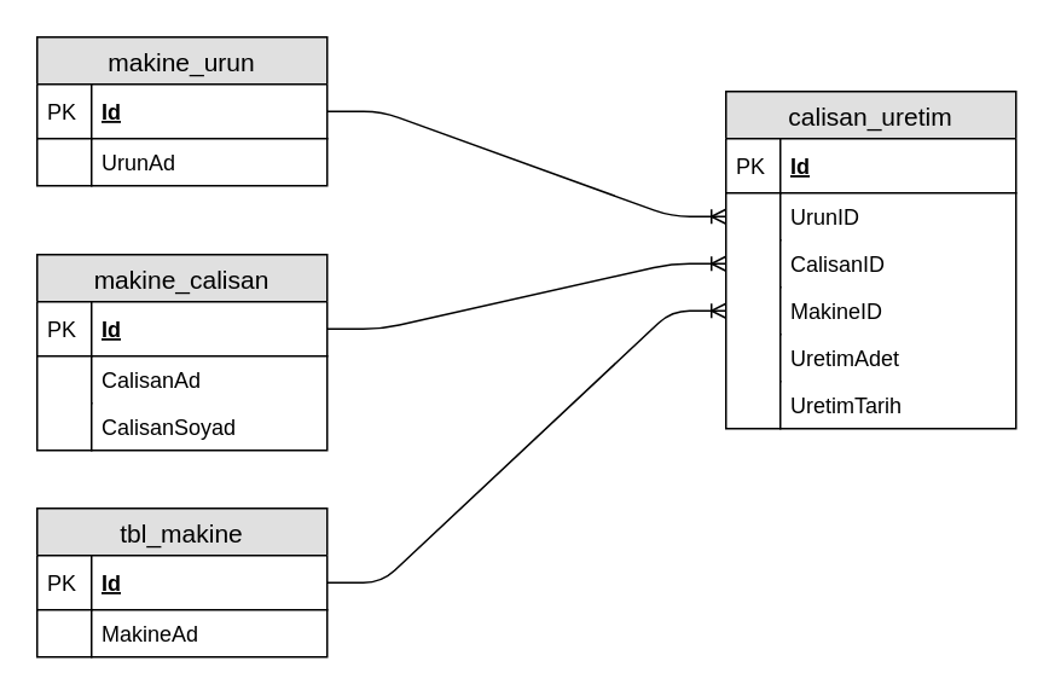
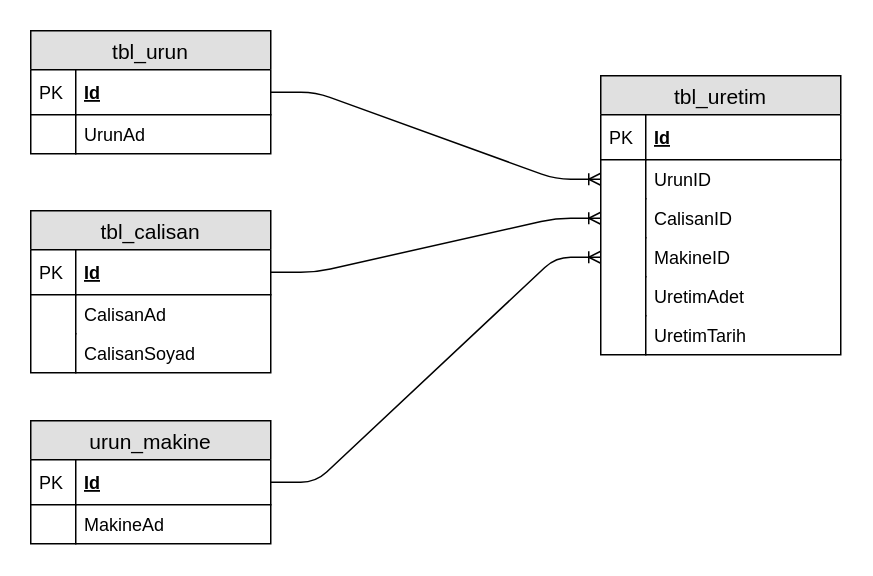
  <mxCell id="0" />
  <mxCell id="1" parent="0" />
- <mxCell id="2" value="makine_urun" style="swimlane;fontStyle=0;childLayout=stackLayout;horizontal=1;startSize=26;fillColor=#e0e0e0;horizontalStack=0;resizeParent=1;resizeParentMax=0;resizeLast=0;collapsible=1;marginBottom=0;swimlaneFillColor=#ffffff;align=center;fontSize=14;" vertex="1" parent="1"><mxGeometry x="20" y="20" width="160" height="82" as="geometry" /></mxCell>
+ <mxCell id="2" value="tbl_urun" style="swimlane;fontStyle=0;childLayout=stackLayout;horizontal=1;startSize=26;fillColor=#e0e0e0;horizontalStack=0;resizeParent=1;resizeParentMax=0;resizeLast=0;collapsible=1;marginBottom=0;swimlaneFillColor=#ffffff;align=center;fontSize=14;" vertex="1" parent="1"><mxGeometry x="20" y="20" width="160" height="82" as="geometry" /></mxCell>
  <mxCell id="3" value="Id" style="shape=partialRectangle;top=0;left=0;right=0;bottom=1;align=left;verticalAlign=middle;fillColor=none;spacingLeft=34;spacingRight=4;overflow=hidden;rotatable=0;points=[[0,0.5],[1,0.5]];portConstraint=eastwest;dropTarget=0;fontStyle=5;fontSize=12;" vertex="1" parent="2"><mxGeometry y="26" width="160" height="30" as="geometry" /></mxCell>
  <mxCell id="4" value="PK" style="shape=partialRectangle;top=0;left=0;bottom=0;fillColor=none;align=left;verticalAlign=middle;spacingLeft=4;spacingRight=4;overflow=hidden;rotatable=0;points=[];portConstraint=eastwest;part=1;fontSize=12;" vertex="1" connectable="0" parent="3"><mxGeometry width="30" height="30" as="geometry" /></mxCell>
  <mxCell id="5" value="UrunAd" style="shape=partialRectangle;top=0;left=0;right=0;bottom=0;align=left;verticalAlign=top;fillColor=none;spacingLeft=34;spacingRight=4;overflow=hidden;rotatable=0;points=[[0,0.5],[1,0.5]];portConstraint=eastwest;dropTarget=0;fontSize=12;" vertex="1" parent="2"><mxGeometry y="56" width="160" height="26" as="geometry" /></mxCell>
  <mxCell id="6" value="" style="shape=partialRectangle;top=0;left=0;bottom=0;fillColor=none;align=left;verticalAlign=top;spacingLeft=4;spacingRight=4;overflow=hidden;rotatable=0;points=[];portConstraint=eastwest;part=1;fontSize=12;" vertex="1" connectable="0" parent="5"><mxGeometry width="30" height="26" as="geometry" /></mxCell>
- <mxCell id="7" value="makine_calisan" style="swimlane;fontStyle=0;childLayout=stackLayout;horizontal=1;startSize=26;fillColor=#e0e0e0;horizontalStack=0;resizeParent=1;resizeParentMax=0;resizeLast=0;collapsible=1;marginBottom=0;swimlaneFillColor=#ffffff;align=center;fontSize=14;" vertex="1" parent="1"><mxGeometry x="20" y="140" width="160" height="108" as="geometry" /></mxCell>
+ <mxCell id="7" value="tbl_calisan" style="swimlane;fontStyle=0;childLayout=stackLayout;horizontal=1;startSize=26;fillColor=#e0e0e0;horizontalStack=0;resizeParent=1;resizeParentMax=0;resizeLast=0;collapsible=1;marginBottom=0;swimlaneFillColor=#ffffff;align=center;fontSize=14;" vertex="1" parent="1"><mxGeometry x="20" y="140" width="160" height="108" as="geometry" /></mxCell>
  <mxCell id="8" value="Id" style="shape=partialRectangle;top=0;left=0;right=0;bottom=1;align=left;verticalAlign=middle;fillColor=none;spacingLeft=34;spacingRight=4;overflow=hidden;rotatable=0;points=[[0,0.5],[1,0.5]];portConstraint=eastwest;dropTarget=0;fontStyle=5;fontSize=12;" vertex="1" parent="7"><mxGeometry y="26" width="160" height="30" as="geometry" /></mxCell>
  <mxCell id="9" value="PK" style="shape=partialRectangle;top=0;left=0;bottom=0;fillColor=none;align=left;verticalAlign=middle;spacingLeft=4;spacingRight=4;overflow=hidden;rotatable=0;points=[];portConstraint=eastwest;part=1;fontSize=12;" vertex="1" connectable="0" parent="8"><mxGeometry width="30" height="30" as="geometry" /></mxCell>
  <mxCell id="10" value="CalisanAd" style="shape=partialRectangle;top=0;left=0;right=0;bottom=0;align=left;verticalAlign=top;fillColor=none;spacingLeft=34;spacingRight=4;overflow=hidden;rotatable=0;points=[[0,0.5],[1,0.5]];portConstraint=eastwest;dropTarget=0;fontSize=12;" vertex="1" parent="7"><mxGeometry y="56" width="160" height="26" as="geometry" /></mxCell>
  <mxCell id="11" value="" style="shape=partialRectangle;top=0;left=0;bottom=0;fillColor=none;align=left;verticalAlign=top;spacingLeft=4;spacingRight=4;overflow=hidden;rotatable=0;points=[];portConstraint=eastwest;part=1;fontSize=12;" vertex="1" connectable="0" parent="10"><mxGeometry width="30" height="26" as="geometry" /></mxCell>
  <mxCell id="12" value="CalisanSoyad" style="shape=partialRectangle;top=0;left=0;right=0;bottom=0;align=left;verticalAlign=top;fillColor=none;spacingLeft=34;spacingRight=4;overflow=hidden;rotatable=0;points=[[0,0.5],[1,0.5]];portConstraint=eastwest;dropTarget=0;fontSize=12;" vertex="1" parent="7"><mxGeometry y="82" width="160" height="26" as="geometry" /></mxCell>
  <mxCell id="13" value="" style="shape=partialRectangle;top=0;left=0;bottom=0;fillColor=none;align=left;verticalAlign=top;spacingLeft=4;spacingRight=4;overflow=hidden;rotatable=0;points=[];portConstraint=eastwest;part=1;fontSize=12;" vertex="1" connectable="0" parent="12"><mxGeometry width="30" height="26" as="geometry" /></mxCell>
- <mxCell id="14" value="tbl_makine" style="swimlane;fontStyle=0;childLayout=stackLayout;horizontal=1;startSize=26;fillColor=#e0e0e0;horizontalStack=0;resizeParent=1;resizeParentMax=0;resizeLast=0;collapsible=1;marginBottom=0;swimlaneFillColor=#ffffff;align=center;fontSize=14;" vertex="1" parent="1"><mxGeometry x="20" y="280" width="160" height="82" as="geometry" /></mxCell>
+ <mxCell id="14" value="urun_makine" style="swimlane;fontStyle=0;childLayout=stackLayout;horizontal=1;startSize=26;fillColor=#e0e0e0;horizontalStack=0;resizeParent=1;resizeParentMax=0;resizeLast=0;collapsible=1;marginBottom=0;swimlaneFillColor=#ffffff;align=center;fontSize=14;" vertex="1" parent="1"><mxGeometry x="20" y="280" width="160" height="82" as="geometry" /></mxCell>
  <mxCell id="15" value="Id" style="shape=partialRectangle;top=0;left=0;right=0;bottom=1;align=left;verticalAlign=middle;fillColor=none;spacingLeft=34;spacingRight=4;overflow=hidden;rotatable=0;points=[[0,0.5],[1,0.5]];portConstraint=eastwest;dropTarget=0;fontStyle=5;fontSize=12;" vertex="1" parent="14"><mxGeometry y="26" width="160" height="30" as="geometry" /></mxCell>
  <mxCell id="16" value="PK" style="shape=partialRectangle;top=0;left=0;bottom=0;fillColor=none;align=left;verticalAlign=middle;spacingLeft=4;spacingRight=4;overflow=hidden;rotatable=0;points=[];portConstraint=eastwest;part=1;fontSize=12;" vertex="1" connectable="0" parent="15"><mxGeometry width="30" height="30" as="geometry" /></mxCell>
  <mxCell id="17" value="MakineAd" style="shape=partialRectangle;top=0;left=0;right=0;bottom=0;align=left;verticalAlign=top;fillColor=none;spacingLeft=34;spacingRight=4;overflow=hidden;rotatable=0;points=[[0,0.5],[1,0.5]];portConstraint=eastwest;dropTarget=0;fontSize=12;" vertex="1" parent="14"><mxGeometry y="56" width="160" height="26" as="geometry" /></mxCell>
  <mxCell id="18" value="" style="shape=partialRectangle;top=0;left=0;bottom=0;fillColor=none;align=left;verticalAlign=top;spacingLeft=4;spacingRight=4;overflow=hidden;rotatable=0;points=[];portConstraint=eastwest;part=1;fontSize=12;" vertex="1" connectable="0" parent="17"><mxGeometry width="30" height="26" as="geometry" /></mxCell>
- <mxCell id="19" value="calisan_uretim" style="swimlane;fontStyle=0;childLayout=stackLayout;horizontal=1;startSize=26;fillColor=#e0e0e0;horizontalStack=0;resizeParent=1;resizeParentMax=0;resizeLast=0;collapsible=1;marginBottom=0;swimlaneFillColor=#ffffff;align=center;fontSize=14;" vertex="1" parent="1"><mxGeometry x="400" y="50" width="160" height="186" as="geometry" /></mxCell>
+ <mxCell id="19" value="tbl_uretim" style="swimlane;fontStyle=0;childLayout=stackLayout;horizontal=1;startSize=26;fillColor=#e0e0e0;horizontalStack=0;resizeParent=1;resizeParentMax=0;resizeLast=0;collapsible=1;marginBottom=0;swimlaneFillColor=#ffffff;align=center;fontSize=14;" vertex="1" parent="1"><mxGeometry x="400" y="50" width="160" height="186" as="geometry" /></mxCell>
  <mxCell id="20" value="Id" style="shape=partialRectangle;top=0;left=0;right=0;bottom=1;align=left;verticalAlign=middle;fillColor=none;spacingLeft=34;spacingRight=4;overflow=hidden;rotatable=0;points=[[0,0.5],[1,0.5]];portConstraint=eastwest;dropTarget=0;fontStyle=5;fontSize=12;" vertex="1" parent="19"><mxGeometry y="26" width="160" height="30" as="geometry" /></mxCell>
  <mxCell id="21" value="PK" style="shape=partialRectangle;top=0;left=0;bottom=0;fillColor=none;align=left;verticalAlign=middle;spacingLeft=4;spacingRight=4;overflow=hidden;rotatable=0;points=[];portConstraint=eastwest;part=1;fontSize=12;" vertex="1" connectable="0" parent="20"><mxGeometry width="30" height="30" as="geometry" /></mxCell>
  <mxCell id="22" value="UrunID" style="shape=partialRectangle;top=0;left=0;right=0;bottom=0;align=left;verticalAlign=top;fillColor=none;spacingLeft=34;spacingRight=4;overflow=hidden;rotatable=0;points=[[0,0.5],[1,0.5]];portConstraint=eastwest;dropTarget=0;fontSize=12;" vertex="1" parent="19"><mxGeometry y="56" width="160" height="26" as="geometry" /></mxCell>
  <mxCell id="23" value="" style="shape=partialRectangle;top=0;left=0;bottom=0;fillColor=none;align=left;verticalAlign=top;spacingLeft=4;spacingRight=4;overflow=hidden;rotatable=0;points=[];portConstraint=eastwest;part=1;fontSize=12;" vertex="1" connectable="0" parent="22"><mxGeometry width="30" height="26" as="geometry" /></mxCell>
  <mxCell id="24" value="CalisanID" style="shape=partialRectangle;top=0;left=0;right=0;bottom=0;align=left;verticalAlign=top;fillColor=none;spacingLeft=34;spacingRight=4;overflow=hidden;rotatable=0;points=[[0,0.5],[1,0.5]];portConstraint=eastwest;dropTarget=0;fontSize=12;" vertex="1" parent="19"><mxGeometry y="82" width="160" height="26" as="geometry" /></mxCell>
  <mxCell id="25" value="" style="shape=partialRectangle;top=0;left=0;bottom=0;fillColor=none;align=left;verticalAlign=top;spacingLeft=4;spacingRight=4;overflow=hidden;rotatable=0;points=[];portConstraint=eastwest;part=1;fontSize=12;" vertex="1" connectable="0" parent="24"><mxGeometry width="30" height="26" as="geometry" /></mxCell>
  <mxCell id="26" value="MakineID" style="shape=partialRectangle;top=0;left=0;right=0;bottom=0;align=left;verticalAlign=top;fillColor=none;spacingLeft=34;spacingRight=4;overflow=hidden;rotatable=0;points=[[0,0.5],[1,0.5]];portConstraint=eastwest;dropTarget=0;fontSize=12;" vertex="1" parent="19"><mxGeometry y="108" width="160" height="26" as="geometry" /></mxCell>
  <mxCell id="27" value="" style="shape=partialRectangle;top=0;left=0;bottom=0;fillColor=none;align=left;verticalAlign=top;spacingLeft=4;spacingRight=4;overflow=hidden;rotatable=0;points=[];portConstraint=eastwest;part=1;fontSize=12;" vertex="1" connectable="0" parent="26"><mxGeometry width="30" height="26" as="geometry" /></mxCell>
  <mxCell id="28" value="UretimAdet" style="shape=partialRectangle;top=0;left=0;right=0;bottom=0;align=left;verticalAlign=top;fillColor=none;spacingLeft=34;spacingRight=4;overflow=hidden;rotatable=0;points=[[0,0.5],[1,0.5]];portConstraint=eastwest;dropTarget=0;fontSize=12;" vertex="1" parent="19"><mxGeometry y="134" width="160" height="26" as="geometry" /></mxCell>
  <mxCell id="29" value="" style="shape=partialRectangle;top=0;left=0;bottom=0;fillColor=none;align=left;verticalAlign=top;spacingLeft=4;spacingRight=4;overflow=hidden;rotatable=0;points=[];portConstraint=eastwest;part=1;fontSize=12;" vertex="1" connectable="0" parent="28"><mxGeometry width="30" height="26" as="geometry" /></mxCell>
  <mxCell id="30" value="UretimTarih" style="shape=partialRectangle;top=0;left=0;right=0;bottom=0;align=left;verticalAlign=top;fillColor=none;spacingLeft=34;spacingRight=4;overflow=hidden;rotatable=0;points=[[0,0.5],[1,0.5]];portConstraint=eastwest;dropTarget=0;fontSize=12;" vertex="1" parent="19"><mxGeometry y="160" width="160" height="26" as="geometry" /></mxCell>
  <mxCell id="31" value="" style="shape=partialRectangle;top=0;left=0;bottom=0;fillColor=none;align=left;verticalAlign=top;spacingLeft=4;spacingRight=4;overflow=hidden;rotatable=0;points=[];portConstraint=eastwest;part=1;fontSize=12;" vertex="1" connectable="0" parent="30"><mxGeometry width="30" height="26" as="geometry" /></mxCell>
  <mxCell id="32" value="" style="edgeStyle=entityRelationEdgeStyle;fontSize=12;html=1;endArrow=ERoneToMany;exitX=1;exitY=0.5;exitDx=0;exitDy=0;entryX=0;entryY=0.5;entryDx=0;entryDy=0;" edge="1" parent="1" source="3" target="22"><mxGeometry width="100" height="100" relative="1" as="geometry"><mxPoint x="230" y="720" as="sourcePoint" /><mxPoint x="330" y="620" as="targetPoint" /></mxGeometry></mxCell>
  <mxCell id="33" value="" style="edgeStyle=entityRelationEdgeStyle;fontSize=12;html=1;endArrow=ERoneToMany;exitX=1;exitY=0.5;exitDx=0;exitDy=0;entryX=0;entryY=0.5;entryDx=0;entryDy=0;" edge="1" parent="1" source="8" target="24"><mxGeometry width="100" height="100" relative="1" as="geometry"><mxPoint x="190" y="71" as="sourcePoint" /><mxPoint x="410" y="129" as="targetPoint" /></mxGeometry></mxCell>
  <mxCell id="34" value="" style="edgeStyle=entityRelationEdgeStyle;fontSize=12;html=1;endArrow=ERoneToMany;exitX=1;exitY=0.5;exitDx=0;exitDy=0;entryX=0;entryY=0.5;entryDx=0;entryDy=0;" edge="1" parent="1" source="15" target="26"><mxGeometry width="100" height="100" relative="1" as="geometry"><mxPoint x="190" y="191" as="sourcePoint" /><mxPoint x="410" y="155" as="targetPoint" /></mxGeometry></mxCell>
